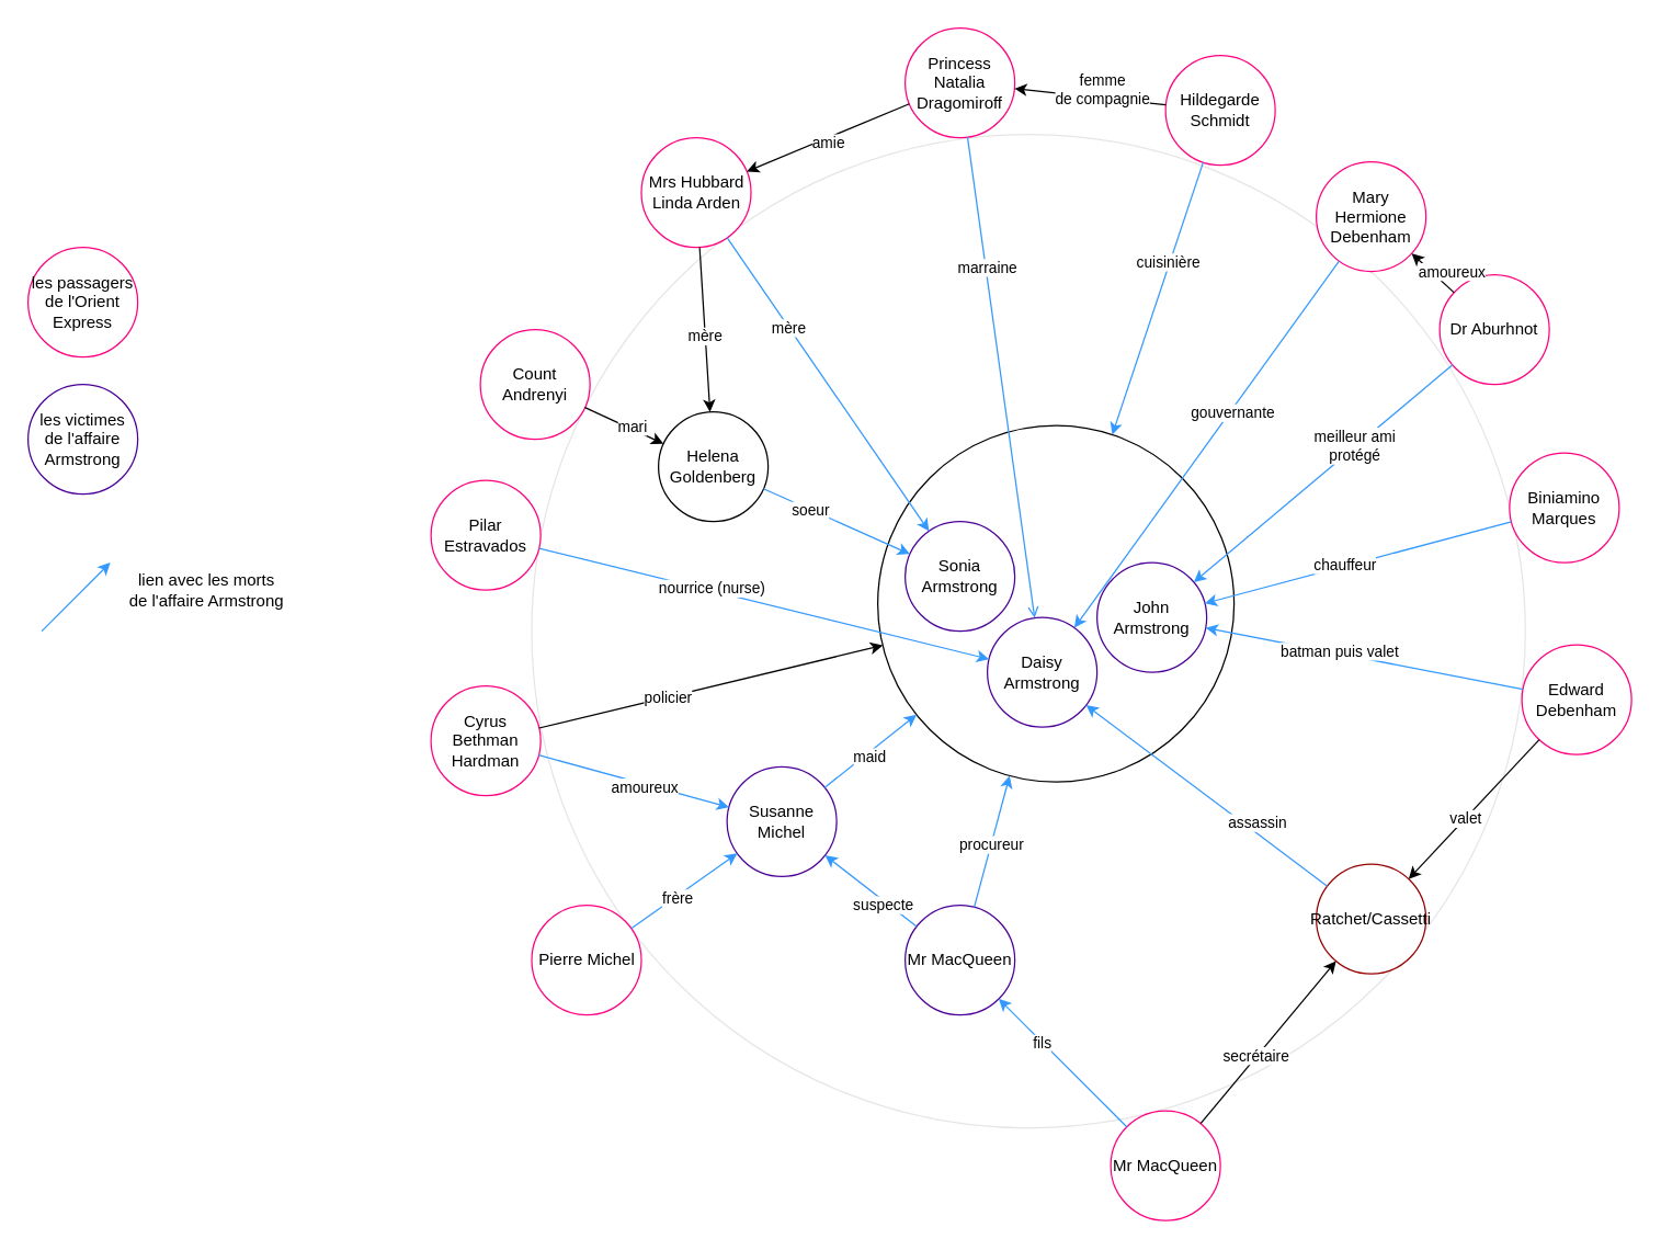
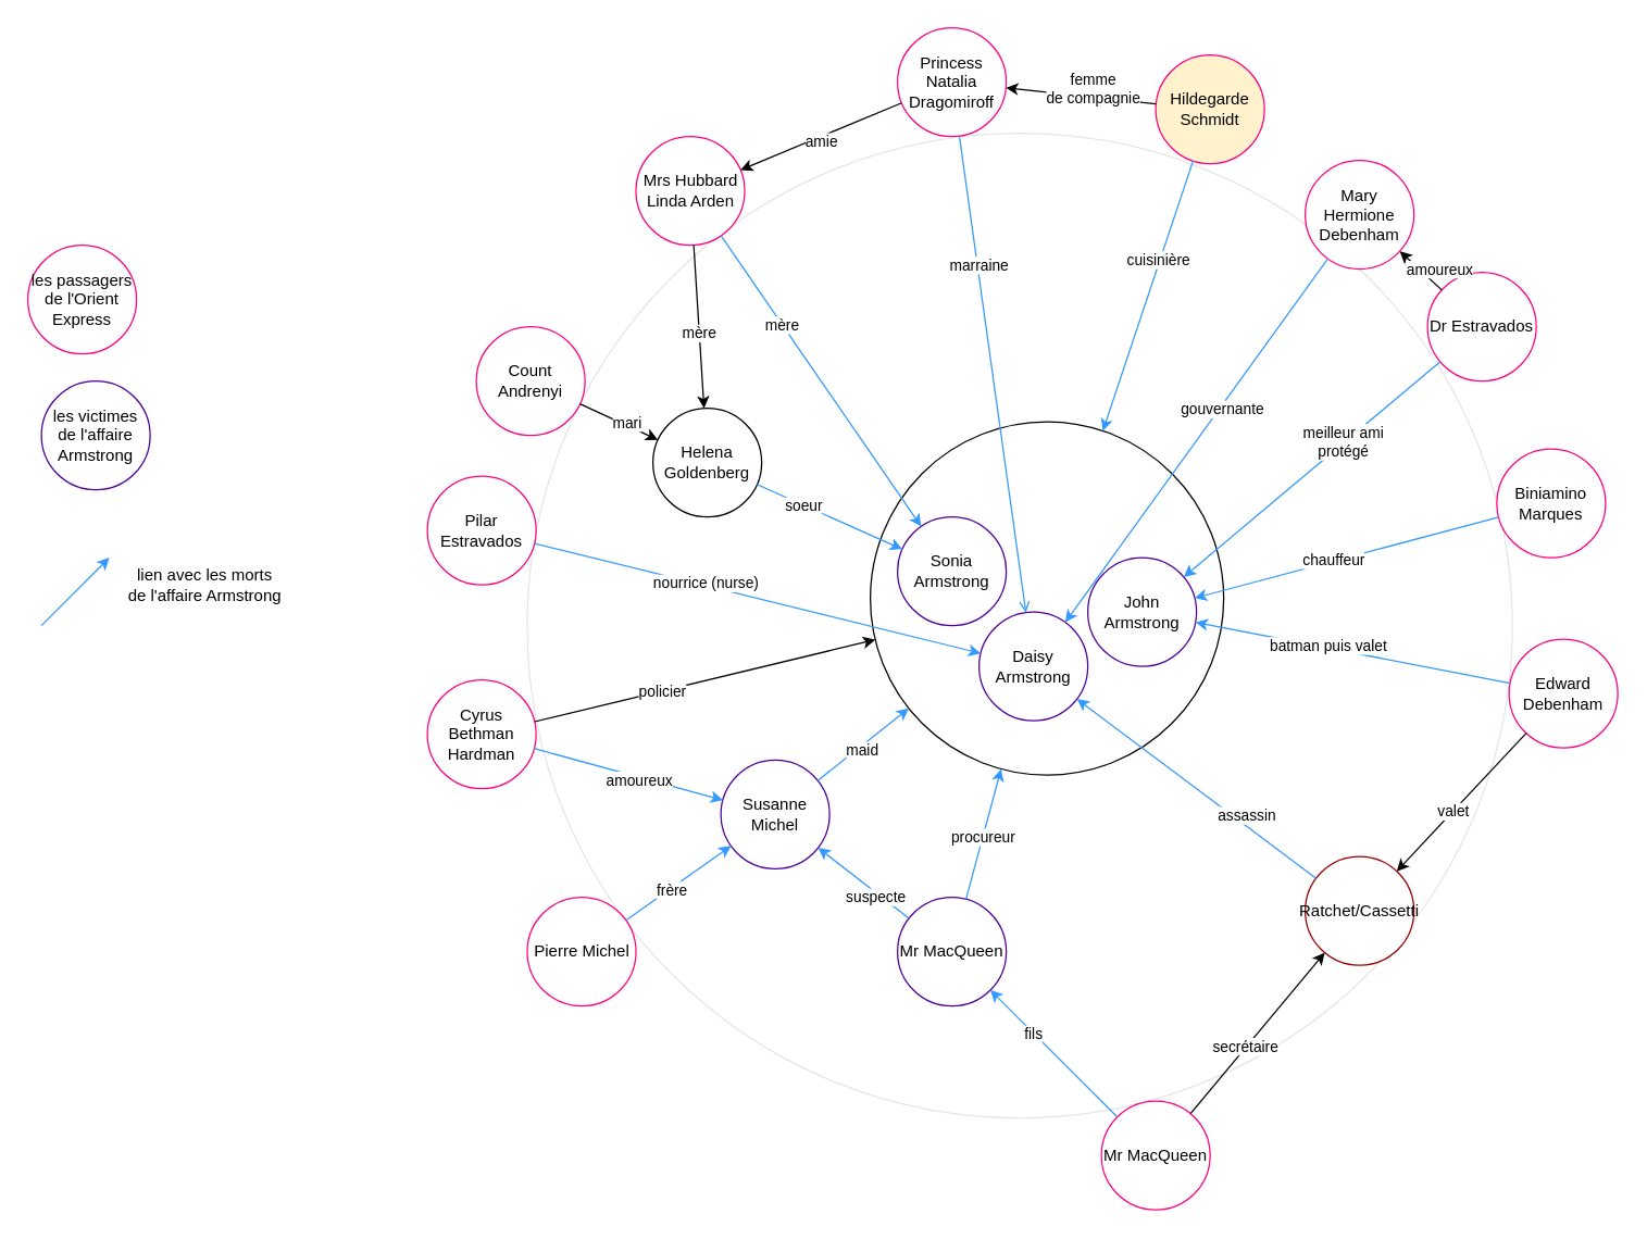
  <mxCell id="0" />
  <mxCell id="1" parent="0" />
  <mxCell id="2" value="" style="ellipse;whiteSpace=wrap;html=1;aspect=fixed;opacity=10;" vertex="1" parent="1"><mxGeometry x="387.5" y="97.5" width="725" height="725" as="geometry" /></mxCell>
  <mxCell id="3" value="" style="ellipse;whiteSpace=wrap;html=1;aspect=fixed;" vertex="1" parent="1"><mxGeometry x="640" y="310" width="260" height="260" as="geometry" /></mxCell>
- <mxCell id="4" value="&lt;div&gt;Dr Aburhnot&lt;/div&gt;" style="ellipse;whiteSpace=wrap;html=1;aspect=fixed;strokeColor=#FF0080;" vertex="1" parent="1"><mxGeometry x="1050" y="200" width="80" height="80" as="geometry" /></mxCell>
+ <mxCell id="4" value="&lt;div&gt;Dr Estravados&lt;/div&gt;" style="ellipse;whiteSpace=wrap;html=1;aspect=fixed;strokeColor=#FF0080;" vertex="1" parent="1"><mxGeometry x="1050" y="200" width="80" height="80" as="geometry" /></mxCell>
  <mxCell id="5" value="Pierre Michel" style="ellipse;whiteSpace=wrap;html=1;aspect=fixed;strokeColor=#FF0080;" vertex="1" parent="1"><mxGeometry x="387.5" y="660" width="80" height="80" as="geometry" /></mxCell>
  <mxCell id="6" value="&lt;div&gt;Mary Hermione Debenham&lt;/div&gt;" style="ellipse;whiteSpace=wrap;html=1;aspect=fixed;strokeColor=#FF0080;" vertex="1" parent="1"><mxGeometry x="960" y="117.5" width="80" height="80" as="geometry" /></mxCell>
  <mxCell id="7" value="&lt;div&gt;Biniamino&lt;/div&gt;&lt;div&gt;Marques&lt;/div&gt;" style="ellipse;whiteSpace=wrap;html=1;aspect=fixed;strokeColor=#FF0080;" vertex="1" parent="1"><mxGeometry x="1101" y="330" width="80" height="80" as="geometry" /></mxCell>
  <mxCell id="8" value="Mr MacQueen" style="ellipse;whiteSpace=wrap;html=1;aspect=fixed;strokeColor=#FF0080;" vertex="1" parent="1"><mxGeometry x="810" y="810" width="80" height="80" as="geometry" /></mxCell>
  <mxCell id="9" value="Count Andrenyi" style="ellipse;whiteSpace=wrap;html=1;aspect=fixed;strokeColor=#FF0080;" vertex="1" parent="1"><mxGeometry x="350" y="240" width="80" height="80" as="geometry" /></mxCell>
  <mxCell id="10" value="Helena Goldenberg" style="ellipse;whiteSpace=wrap;html=1;aspect=fixed;" vertex="1" parent="1"><mxGeometry x="480" y="300" width="80" height="80" as="geometry" /></mxCell>
  <mxCell id="11" value="Cyrus Bethman Hardman" style="ellipse;whiteSpace=wrap;html=1;aspect=fixed;strokeColor=#FF0080;" vertex="1" parent="1"><mxGeometry x="314" y="500" width="80" height="80" as="geometry" /></mxCell>
  <mxCell id="12" value="&lt;div&gt;Mrs Hubbard&lt;/div&gt;&lt;div&gt;Linda Arden&lt;/div&gt;" style="ellipse;whiteSpace=wrap;html=1;aspect=fixed;strokeColor=#FF0080;" vertex="1" parent="1"><mxGeometry x="467.5" y="100" width="80" height="80" as="geometry" /></mxCell>
  <mxCell id="13" value="Princess Natalia Dragomiroff" style="ellipse;whiteSpace=wrap;html=1;aspect=fixed;strokeColor=#FF0080;" vertex="1" parent="1"><mxGeometry x="660" y="20" width="80" height="80" as="geometry" /></mxCell>
- <mxCell id="14" value="Hildegarde Schmidt" style="ellipse;whiteSpace=wrap;html=1;aspect=fixed;strokeColor=#FF0080;" vertex="1" parent="1"><mxGeometry x="850" y="40" width="80" height="80" as="geometry" /></mxCell>
+ <mxCell id="14" value="Hildegarde Schmidt" style="ellipse;whiteSpace=wrap;html=1;aspect=fixed;strokeColor=#FF0080;fillColor=#fff2cc;" vertex="1" parent="1"><mxGeometry x="850" y="40" width="80" height="80" as="geometry" /></mxCell>
  <mxCell id="15" value="Edward Debenham" style="ellipse;whiteSpace=wrap;html=1;aspect=fixed;strokeColor=#FF0080;" vertex="1" parent="1"><mxGeometry x="1110" y="470" width="80" height="80" as="geometry" /></mxCell>
  <mxCell id="16" value="Pilar Estravados" style="ellipse;whiteSpace=wrap;html=1;aspect=fixed;strokeColor=#FF0080;" vertex="1" parent="1"><mxGeometry x="314" y="350" width="80" height="80" as="geometry" /></mxCell>
  <mxCell id="17" value="Ratchet/Cassetti" style="ellipse;whiteSpace=wrap;html=1;aspect=fixed;strokeColor=#990000;" vertex="1" parent="1"><mxGeometry x="960" y="630" width="80" height="80" as="geometry" /></mxCell>
  <mxCell id="18" value="John Armstrong" style="ellipse;whiteSpace=wrap;html=1;aspect=fixed;strokeColor=#4C0099;" vertex="1" parent="1"><mxGeometry x="800" y="410" width="80" height="80" as="geometry" /></mxCell>
  <mxCell id="19" value="Sonia Armstrong" style="ellipse;whiteSpace=wrap;html=1;aspect=fixed;strokeColor=#4C0099;" vertex="1" parent="1"><mxGeometry x="660" y="380" width="80" height="80" as="geometry" /></mxCell>
  <mxCell id="20" value="Daisy Armstrong" style="ellipse;whiteSpace=wrap;html=1;aspect=fixed;strokeColor=#4C0099;" vertex="1" parent="1"><mxGeometry x="720" y="450" width="80" height="80" as="geometry" /></mxCell>
  <mxCell id="21" value="" style="endArrow=classic;html=1;rounded=0;" edge="1" parent="1" source="15" target="17"><mxGeometry width="50" height="50" relative="1" as="geometry"><mxPoint x="290" y="830" as="sourcePoint" /><mxPoint x="340" y="780" as="targetPoint" /></mxGeometry></mxCell>
  <mxCell id="22" value="valet" style="edgeLabel;html=1;align=center;verticalAlign=middle;resizable=0;points=[];" vertex="1" connectable="0" parent="21"><mxGeometry x="0.136" relative="1" as="geometry"><mxPoint as="offset" /></mxGeometry></mxCell>
  <mxCell id="23" value="Susanne Michel" style="ellipse;whiteSpace=wrap;html=1;aspect=fixed;strokeColor=#4C0099;" vertex="1" parent="1"><mxGeometry x="530" y="559" width="80" height="80" as="geometry" /></mxCell>
  <mxCell id="24" value="" style="endArrow=classic;html=1;rounded=0;strokeColor=#3399FF;" edge="1" parent="1" source="23" target="3"><mxGeometry width="50" height="50" relative="1" as="geometry"><mxPoint x="610" y="260" as="sourcePoint" /><mxPoint x="660" y="210" as="targetPoint" /></mxGeometry></mxCell>
  <mxCell id="25" value="maid" style="edgeLabel;html=1;align=center;verticalAlign=middle;resizable=0;points=[];" vertex="1" connectable="0" parent="24"><mxGeometry x="-0.099" y="-2" relative="1" as="geometry"><mxPoint as="offset" /></mxGeometry></mxCell>
  <mxCell id="26" value="Mr MacQueen" style="ellipse;whiteSpace=wrap;html=1;aspect=fixed;strokeColor=#4C0099;" vertex="1" parent="1"><mxGeometry x="660" y="660" width="80" height="80" as="geometry" /></mxCell>
  <mxCell id="27" value="" style="endArrow=classic;html=1;rounded=0;strokeColor=#3399FF;" edge="1" parent="1" source="26" target="3"><mxGeometry width="50" height="50" relative="1" as="geometry"><mxPoint x="610" y="260" as="sourcePoint" /><mxPoint x="660" y="210" as="targetPoint" /></mxGeometry></mxCell>
  <mxCell id="28" value="procureur" style="edgeLabel;html=1;align=center;verticalAlign=middle;resizable=0;points=[];" vertex="1" connectable="0" parent="27"><mxGeometry x="-0.047" relative="1" as="geometry"><mxPoint as="offset" /></mxGeometry></mxCell>
  <mxCell id="29" value="" style="endArrow=classic;html=1;rounded=0;strokeColor=#3399FF;" edge="1" parent="1" source="17" target="20"><mxGeometry width="50" height="50" relative="1" as="geometry"><mxPoint x="610" y="260" as="sourcePoint" /><mxPoint x="660" y="210" as="targetPoint" /></mxGeometry></mxCell>
  <mxCell id="30" value="assassin" style="edgeLabel;html=1;align=center;verticalAlign=middle;resizable=0;points=[];" vertex="1" connectable="0" parent="29"><mxGeometry x="0.164" y="1" relative="1" as="geometry"><mxPoint x="51" y="29" as="offset" /></mxGeometry></mxCell>
  <mxCell id="31" value="" style="endArrow=classic;html=1;rounded=0;strokeColor=#3399FF;" edge="1" parent="1" source="26" target="23"><mxGeometry width="50" height="50" relative="1" as="geometry"><mxPoint x="620" y="680" as="sourcePoint" /><mxPoint x="670" y="630" as="targetPoint" /></mxGeometry></mxCell>
  <mxCell id="32" value="suspecte" style="edgeLabel;html=1;align=center;verticalAlign=middle;resizable=0;points=[];" vertex="1" connectable="0" parent="31"><mxGeometry x="-0.304" y="2" relative="1" as="geometry"><mxPoint x="-1" as="offset" /></mxGeometry></mxCell>
  <mxCell id="33" value="" style="endArrow=classic;html=1;rounded=0;strokeColor=#3399FF;" edge="1" parent="1" source="15" target="18"><mxGeometry width="50" height="50" relative="1" as="geometry"><mxPoint x="620" y="800" as="sourcePoint" /><mxPoint x="670" y="750" as="targetPoint" /></mxGeometry></mxCell>
  <mxCell id="34" value="batman puis valet" style="edgeLabel;html=1;align=center;verticalAlign=middle;resizable=0;points=[];" vertex="1" connectable="0" parent="33"><mxGeometry x="0.162" y="-2" relative="1" as="geometry"><mxPoint as="offset" /></mxGeometry></mxCell>
  <mxCell id="35" value="" style="endArrow=classic;html=1;rounded=0;strokeColor=#3399FF;" edge="1" parent="1" source="4" target="18"><mxGeometry width="50" height="50" relative="1" as="geometry"><mxPoint x="620" y="410" as="sourcePoint" /><mxPoint x="670" y="360" as="targetPoint" /></mxGeometry></mxCell>
  <mxCell id="36" value="&lt;div&gt;meilleur ami&lt;/div&gt;&lt;div&gt;protégé&lt;/div&gt;" style="edgeLabel;html=1;align=center;verticalAlign=middle;resizable=0;points=[];" vertex="1" connectable="0" parent="35"><mxGeometry x="-0.245" y="-1" relative="1" as="geometry"><mxPoint as="offset" /></mxGeometry></mxCell>
  <mxCell id="37" value="" style="endArrow=classic;html=1;rounded=0;strokeColor=#3399FF;" edge="1" parent="1" source="5" target="23"><mxGeometry width="50" height="50" relative="1" as="geometry"><mxPoint x="620" y="560" as="sourcePoint" /><mxPoint x="670" y="510" as="targetPoint" /></mxGeometry></mxCell>
  <mxCell id="38" value="frère" style="edgeLabel;html=1;align=center;verticalAlign=middle;resizable=0;points=[];" vertex="1" connectable="0" parent="37"><mxGeometry x="-0.158" y="-1" relative="1" as="geometry"><mxPoint as="offset" /></mxGeometry></mxCell>
  <mxCell id="39" value="" style="endArrow=classic;html=1;rounded=0;strokeColor=#3399FF;" edge="1" parent="1" source="6" target="20"><mxGeometry width="50" height="50" relative="1" as="geometry"><mxPoint x="620" y="580" as="sourcePoint" /><mxPoint x="670" y="530" as="targetPoint" /></mxGeometry></mxCell>
  <mxCell id="40" value="gouvernante" style="edgeLabel;html=1;align=center;verticalAlign=middle;resizable=0;points=[];" vertex="1" connectable="0" parent="39"><mxGeometry x="-0.179" y="1" relative="1" as="geometry"><mxPoint as="offset" /></mxGeometry></mxCell>
  <mxCell id="41" value="" style="endArrow=classic;html=1;rounded=0;strokeColor=#3399FF;" edge="1" parent="1" source="7" target="18"><mxGeometry width="50" height="50" relative="1" as="geometry"><mxPoint x="620" y="490" as="sourcePoint" /><mxPoint x="670" y="440" as="targetPoint" /></mxGeometry></mxCell>
  <mxCell id="42" value="chauffeur" style="edgeLabel;html=1;align=center;verticalAlign=middle;resizable=0;points=[];" vertex="1" connectable="0" parent="41"><mxGeometry x="0.09" y="-1" relative="1" as="geometry"><mxPoint as="offset" /></mxGeometry></mxCell>
  <mxCell id="43" value="" style="endArrow=classic;html=1;rounded=0;strokeColor=#3399FF;" edge="1" parent="1" source="8" target="26"><mxGeometry width="50" height="50" relative="1" as="geometry"><mxPoint x="620" y="490" as="sourcePoint" /><mxPoint x="670" y="440" as="targetPoint" /></mxGeometry></mxCell>
  <mxCell id="44" value="fils" style="edgeLabel;html=1;align=center;verticalAlign=middle;resizable=0;points=[];" vertex="1" connectable="0" parent="43"><mxGeometry x="-0.403" y="-1" relative="1" as="geometry"><mxPoint x="-35" y="-33" as="offset" /></mxGeometry></mxCell>
  <mxCell id="45" value="" style="endArrow=classic;html=1;rounded=0;strokeColor=#3399FF;" edge="1" parent="1" source="10" target="19"><mxGeometry width="50" height="50" relative="1" as="geometry"><mxPoint x="620" y="490" as="sourcePoint" /><mxPoint x="670" y="440" as="targetPoint" /></mxGeometry></mxCell>
  <mxCell id="46" value="soeur" style="edgeLabel;html=1;align=center;verticalAlign=middle;resizable=0;points=[];" vertex="1" connectable="0" parent="45"><mxGeometry x="-0.359" relative="1" as="geometry"><mxPoint as="offset" /></mxGeometry></mxCell>
  <mxCell id="47" value="" style="endArrow=classic;html=1;rounded=0;" edge="1" parent="1" source="9" target="10"><mxGeometry width="50" height="50" relative="1" as="geometry"><mxPoint x="620" y="490" as="sourcePoint" /><mxPoint x="670" y="440" as="targetPoint" /></mxGeometry></mxCell>
  <mxCell id="48" value="mari" style="edgeLabel;html=1;align=center;verticalAlign=middle;resizable=0;points=[];" vertex="1" connectable="0" parent="47"><mxGeometry x="-0.463" y="3" relative="1" as="geometry"><mxPoint x="17" y="9" as="offset" /></mxGeometry></mxCell>
  <mxCell id="49" value="" style="endArrow=classic;html=1;rounded=0;strokeColor=#000000;" edge="1" parent="1" source="11" target="3"><mxGeometry width="50" height="50" relative="1" as="geometry"><mxPoint x="620" y="490" as="sourcePoint" /><mxPoint x="670" y="440" as="targetPoint" /></mxGeometry></mxCell>
  <mxCell id="50" value="policier" style="edgeLabel;html=1;align=center;verticalAlign=middle;resizable=0;points=[];" vertex="1" connectable="0" parent="49"><mxGeometry x="-0.257" relative="1" as="geometry"><mxPoint as="offset" /></mxGeometry></mxCell>
  <mxCell id="51" value="" style="endArrow=classic;html=1;rounded=0;strokeColor=#3399FF;" edge="1" parent="1" source="11" target="23"><mxGeometry width="50" height="50" relative="1" as="geometry"><mxPoint x="620" y="490" as="sourcePoint" /><mxPoint x="670" y="440" as="targetPoint" /></mxGeometry></mxCell>
  <mxCell id="52" value="amoureux" style="edgeLabel;html=1;align=center;verticalAlign=middle;resizable=0;points=[];" vertex="1" connectable="0" parent="51"><mxGeometry x="0.112" y="-2" relative="1" as="geometry"><mxPoint as="offset" /></mxGeometry></mxCell>
  <mxCell id="53" value="" style="endArrow=classic;html=1;rounded=0;" edge="1" parent="1" source="12" target="10"><mxGeometry width="50" height="50" relative="1" as="geometry"><mxPoint x="620" y="490" as="sourcePoint" /><mxPoint x="670" y="440" as="targetPoint" /></mxGeometry></mxCell>
  <mxCell id="54" value="mère" style="edgeLabel;html=1;align=center;verticalAlign=middle;resizable=0;points=[];" vertex="1" connectable="0" parent="53"><mxGeometry x="0.072" y="-1" relative="1" as="geometry"><mxPoint as="offset" /></mxGeometry></mxCell>
  <mxCell id="55" value="" style="endArrow=classic;html=1;rounded=0;strokeColor=#3399FF;" edge="1" parent="1" source="12" target="19"><mxGeometry width="50" height="50" relative="1" as="geometry"><mxPoint x="620" y="490" as="sourcePoint" /><mxPoint x="670" y="440" as="targetPoint" /></mxGeometry></mxCell>
  <mxCell id="56" value="mère" style="edgeLabel;html=1;align=center;verticalAlign=middle;resizable=0;points=[];" vertex="1" connectable="0" parent="55"><mxGeometry x="-0.393" relative="1" as="geometry"><mxPoint as="offset" /></mxGeometry></mxCell>
  <mxCell id="57" value="" style="endArrow=classic;html=1;rounded=0;" edge="1" parent="1" source="13" target="12"><mxGeometry width="50" height="50" relative="1" as="geometry"><mxPoint x="740" y="320" as="sourcePoint" /><mxPoint x="670" y="440" as="targetPoint" /></mxGeometry></mxCell>
  <mxCell id="58" value="amie" style="edgeLabel;html=1;align=center;verticalAlign=middle;resizable=0;points=[];" vertex="1" connectable="0" parent="57"><mxGeometry x="0.039" y="3" relative="1" as="geometry"><mxPoint x="1" as="offset" /></mxGeometry></mxCell>
  <mxCell id="59" value="" style="endArrow=open;html=1;rounded=0;strokeColor=#3399FF;" edge="1" parent="1" source="13" target="20"><mxGeometry width="50" height="50" relative="1" as="geometry"><mxPoint x="620" y="490" as="sourcePoint" /><mxPoint x="670" y="440" as="targetPoint" /></mxGeometry></mxCell>
  <mxCell id="60" value="marraine" style="edgeLabel;html=1;align=center;verticalAlign=middle;resizable=0;points=[];" vertex="1" connectable="0" parent="59"><mxGeometry x="-0.46" y="1" relative="1" as="geometry"><mxPoint as="offset" /></mxGeometry></mxCell>
  <mxCell id="61" value="" style="endArrow=classic;html=1;rounded=0;" edge="1" parent="1" source="4" target="6"><mxGeometry width="50" height="50" relative="1" as="geometry"><mxPoint x="620" y="490" as="sourcePoint" /><mxPoint x="670" y="440" as="targetPoint" /></mxGeometry></mxCell>
  <mxCell id="62" value="amoureux" style="edgeLabel;html=1;align=center;verticalAlign=middle;resizable=0;points=[];" vertex="1" connectable="0" parent="61"><mxGeometry x="0.296" y="-2" relative="1" as="geometry"><mxPoint x="16" y="4" as="offset" /></mxGeometry></mxCell>
  <mxCell id="63" value="" style="endArrow=classic;html=1;rounded=0;" edge="1" parent="1" source="14" target="13"><mxGeometry width="50" height="50" relative="1" as="geometry"><mxPoint x="620" y="490" as="sourcePoint" /><mxPoint x="670" y="440" as="targetPoint" /></mxGeometry></mxCell>
  <mxCell id="64" value="&lt;div&gt;femme&lt;/div&gt;&lt;div&gt;de compagnie&lt;/div&gt;" style="edgeLabel;html=1;align=center;verticalAlign=middle;resizable=0;points=[];" vertex="1" connectable="0" parent="63"><mxGeometry x="0.163" y="-2" relative="1" as="geometry"><mxPoint x="18" y="-3" as="offset" /></mxGeometry></mxCell>
  <mxCell id="65" value="" style="endArrow=classic;html=1;rounded=0;strokeColor=#3399FF;" edge="1" parent="1" source="14" target="3"><mxGeometry width="50" height="50" relative="1" as="geometry"><mxPoint x="620" y="490" as="sourcePoint" /><mxPoint x="670" y="440" as="targetPoint" /></mxGeometry></mxCell>
  <mxCell id="66" value="cuisinière" style="edgeLabel;html=1;align=center;verticalAlign=middle;resizable=0;points=[];" vertex="1" connectable="0" parent="65"><mxGeometry x="-0.266" y="-1" relative="1" as="geometry"><mxPoint x="-1" as="offset" /></mxGeometry></mxCell>
  <mxCell id="67" value="" style="endArrow=classic;html=1;rounded=0;" edge="1" parent="1" source="8" target="17"><mxGeometry width="50" height="50" relative="1" as="geometry"><mxPoint x="620" y="490" as="sourcePoint" /><mxPoint x="670" y="440" as="targetPoint" /></mxGeometry></mxCell>
  <mxCell id="68" value="secrétaire" style="edgeLabel;html=1;align=center;verticalAlign=middle;resizable=0;points=[];" vertex="1" connectable="0" parent="67"><mxGeometry x="-0.173" y="1" relative="1" as="geometry"><mxPoint as="offset" /></mxGeometry></mxCell>
  <mxCell id="69" value="" style="endArrow=classic;html=1;rounded=0;strokeColor=#3399FF;" edge="1" parent="1" source="16" target="20"><mxGeometry width="50" height="50" relative="1" as="geometry"><mxPoint x="620" y="580" as="sourcePoint" /><mxPoint x="670" y="530" as="targetPoint" /></mxGeometry></mxCell>
  <mxCell id="70" value="nourrice (nurse)" style="edgeLabel;html=1;align=center;verticalAlign=middle;resizable=0;points=[];" vertex="1" connectable="0" parent="69"><mxGeometry x="-0.235" y="2" relative="1" as="geometry"><mxPoint as="offset" /></mxGeometry></mxCell>
  <mxCell id="71" value="les passagers de l'Orient Express" style="ellipse;whiteSpace=wrap;html=1;aspect=fixed;strokeColor=#FF0080;" vertex="1" parent="1"><mxGeometry x="20" y="180" width="80" height="80" as="geometry" /></mxCell>
- <mxCell id="72" value="les victimes de l'affaire Armstrong" style="ellipse;whiteSpace=wrap;html=1;aspect=fixed;strokeColor=#4C0099;" vertex="1" parent="1"><mxGeometry x="20" y="280" width="80" height="80" as="geometry" /></mxCell>
+ <mxCell id="72" value="les victimes de l'affaire Armstrong" style="ellipse;whiteSpace=wrap;html=1;aspect=fixed;strokeColor=#4C0099;" vertex="1" parent="1"><mxGeometry x="30" y="280" width="80" height="80" as="geometry" /></mxCell>
  <mxCell id="73" value="" style="endArrow=classic;html=1;rounded=0;strokeColor=#3399FF;" edge="1" parent="1"><mxGeometry width="50" height="50" relative="1" as="geometry"><mxPoint x="30" y="460" as="sourcePoint" /><mxPoint x="80" y="410" as="targetPoint" /></mxGeometry></mxCell>
  <mxCell id="74" value="&lt;div&gt;lien avec les morts&lt;/div&gt;&lt;div&gt;de l'affaire Armstrong&lt;/div&gt;" style="text;html=1;align=center;verticalAlign=middle;resizable=0;points=[];autosize=1;strokeColor=none;fillColor=none;" vertex="1" parent="1"><mxGeometry x="80" y="410" width="140" height="40" as="geometry" /></mxCell>
